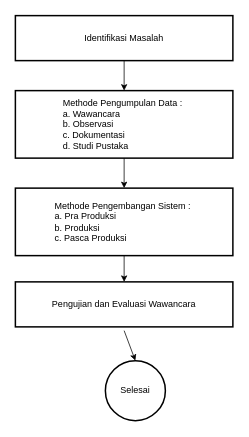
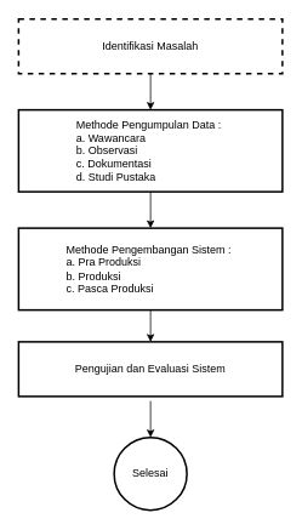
  <mxCell id="0" />
  <mxCell id="1" parent="0" />
- <mxCell id="2" value="Identifikasi Masalah" style="rounded=0;whiteSpace=wrap;html=1;strokeWidth=2;" vertex="1" parent="1"><mxGeometry x="20" y="20" width="290" height="60" as="geometry" /></mxCell>
- <mxCell id="3" value="Pengujian dan Evaluasi Wawancara" style="rounded=0;whiteSpace=wrap;html=1;strokeWidth=2;" vertex="1" parent="1"><mxGeometry x="20" y="375" width="290" height="60" as="geometry" /></mxCell>
+ <mxCell id="2" value="Identifikasi Masalah" style="rounded=0;whiteSpace=wrap;html=1;strokeWidth=2;dashed=1;" vertex="1" parent="1"><mxGeometry x="20" y="20" width="290" height="60" as="geometry" /></mxCell>
+ <mxCell id="3" value="Pengujian dan Evaluasi Sistem" style="rounded=0;whiteSpace=wrap;html=1;strokeWidth=2;" vertex="1" parent="1"><mxGeometry x="20" y="375" width="290" height="60" as="geometry" /></mxCell>
  <mxCell id="4" value="Methode Pengumpulan Data :&amp;nbsp;&lt;br&gt;&lt;div style=&quot;text-align: left;&quot;&gt;&lt;span style=&quot;background-color: initial;&quot;&gt;a. Wawancara&lt;/span&gt;&lt;/div&gt;&lt;div style=&quot;text-align: left;&quot;&gt;&lt;span style=&quot;background-color: initial;&quot;&gt;b. Observasi&amp;nbsp;&lt;/span&gt;&lt;/div&gt;&lt;div style=&quot;text-align: left;&quot;&gt;&lt;span style=&quot;background-color: initial;&quot;&gt;c. Dokumentasi&lt;/span&gt;&lt;/div&gt;&lt;div style=&quot;text-align: left;&quot;&gt;&lt;span style=&quot;background-color: initial;&quot;&gt;d. Studi Pustaka&lt;/span&gt;&lt;/div&gt;" style="rounded=0;whiteSpace=wrap;html=1;strokeWidth=2;" vertex="1" parent="1"><mxGeometry x="20" y="120" width="290" height="90" as="geometry" /></mxCell>
  <mxCell id="5" value="Methode Pengembangan Sistem :&amp;nbsp;&lt;br&gt;&lt;div style=&quot;text-align: left;&quot;&gt;&lt;span style=&quot;background-color: initial;&quot;&gt;a. Pra Produksi&lt;/span&gt;&lt;/div&gt;&lt;div style=&quot;text-align: left;&quot;&gt;&lt;span style=&quot;background-color: initial;&quot;&gt;b. Produksi&lt;/span&gt;&lt;/div&gt;&lt;div style=&quot;text-align: left;&quot;&gt;&lt;span style=&quot;background-color: initial;&quot;&gt;c. Pasca Produksi&lt;/span&gt;&lt;/div&gt;" style="rounded=0;whiteSpace=wrap;html=1;strokeWidth=2;" vertex="1" parent="1"><mxGeometry x="20" y="250" width="290" height="90" as="geometry" /></mxCell>
- <mxCell id="6" value="Selesai" style="ellipse;whiteSpace=wrap;html=1;aspect=fixed;strokeWidth=2;" vertex="1" parent="1"><mxGeometry x="140" y="480" width="80" height="80" as="geometry" /></mxCell>
+ <mxCell id="6" value="Selesai" style="ellipse;whiteSpace=wrap;html=1;aspect=fixed;strokeWidth=2;" vertex="1" parent="1"><mxGeometry x="125" y="480" width="80" height="80" as="geometry" /></mxCell>
  <mxCell id="7" value="" style="endArrow=classic;html=1;rounded=0;exitX=0.5;exitY=1;exitDx=0;exitDy=0;entryX=0.5;entryY=0;entryDx=0;entryDy=0;" edge="1" parent="1" source="2" target="4"><mxGeometry width="50" height="50" relative="1" as="geometry"><mxPoint x="255" y="120" as="sourcePoint" /><mxPoint x="305" y="70" as="targetPoint" /></mxGeometry></mxCell>
  <mxCell id="8" value="" style="endArrow=classic;html=1;rounded=0;exitX=0.5;exitY=1;exitDx=0;exitDy=0;entryX=0.5;entryY=0;entryDx=0;entryDy=0;" edge="1" parent="1" source="4" target="5"><mxGeometry width="50" height="50" relative="1" as="geometry"><mxPoint x="255" y="220" as="sourcePoint" /><mxPoint x="305" y="170" as="targetPoint" /></mxGeometry></mxCell>
  <mxCell id="9" value="" style="endArrow=classic;html=1;rounded=0;exitX=0.5;exitY=1;exitDx=0;exitDy=0;entryX=0.5;entryY=0;entryDx=0;entryDy=0;" edge="1" parent="1" source="5" target="3"><mxGeometry width="50" height="50" relative="1" as="geometry"><mxPoint x="255" y="420" as="sourcePoint" /><mxPoint x="305" y="370" as="targetPoint" /></mxGeometry></mxCell>
  <mxCell id="10" value="" style="endArrow=classic;html=1;rounded=0;entryX=0.5;entryY=0;entryDx=0;entryDy=0;" edge="1" parent="1" target="6"><mxGeometry width="50" height="50" relative="1" as="geometry"><mxPoint x="165" y="440" as="sourcePoint" /><mxPoint x="305" y="370" as="targetPoint" /></mxGeometry></mxCell>
